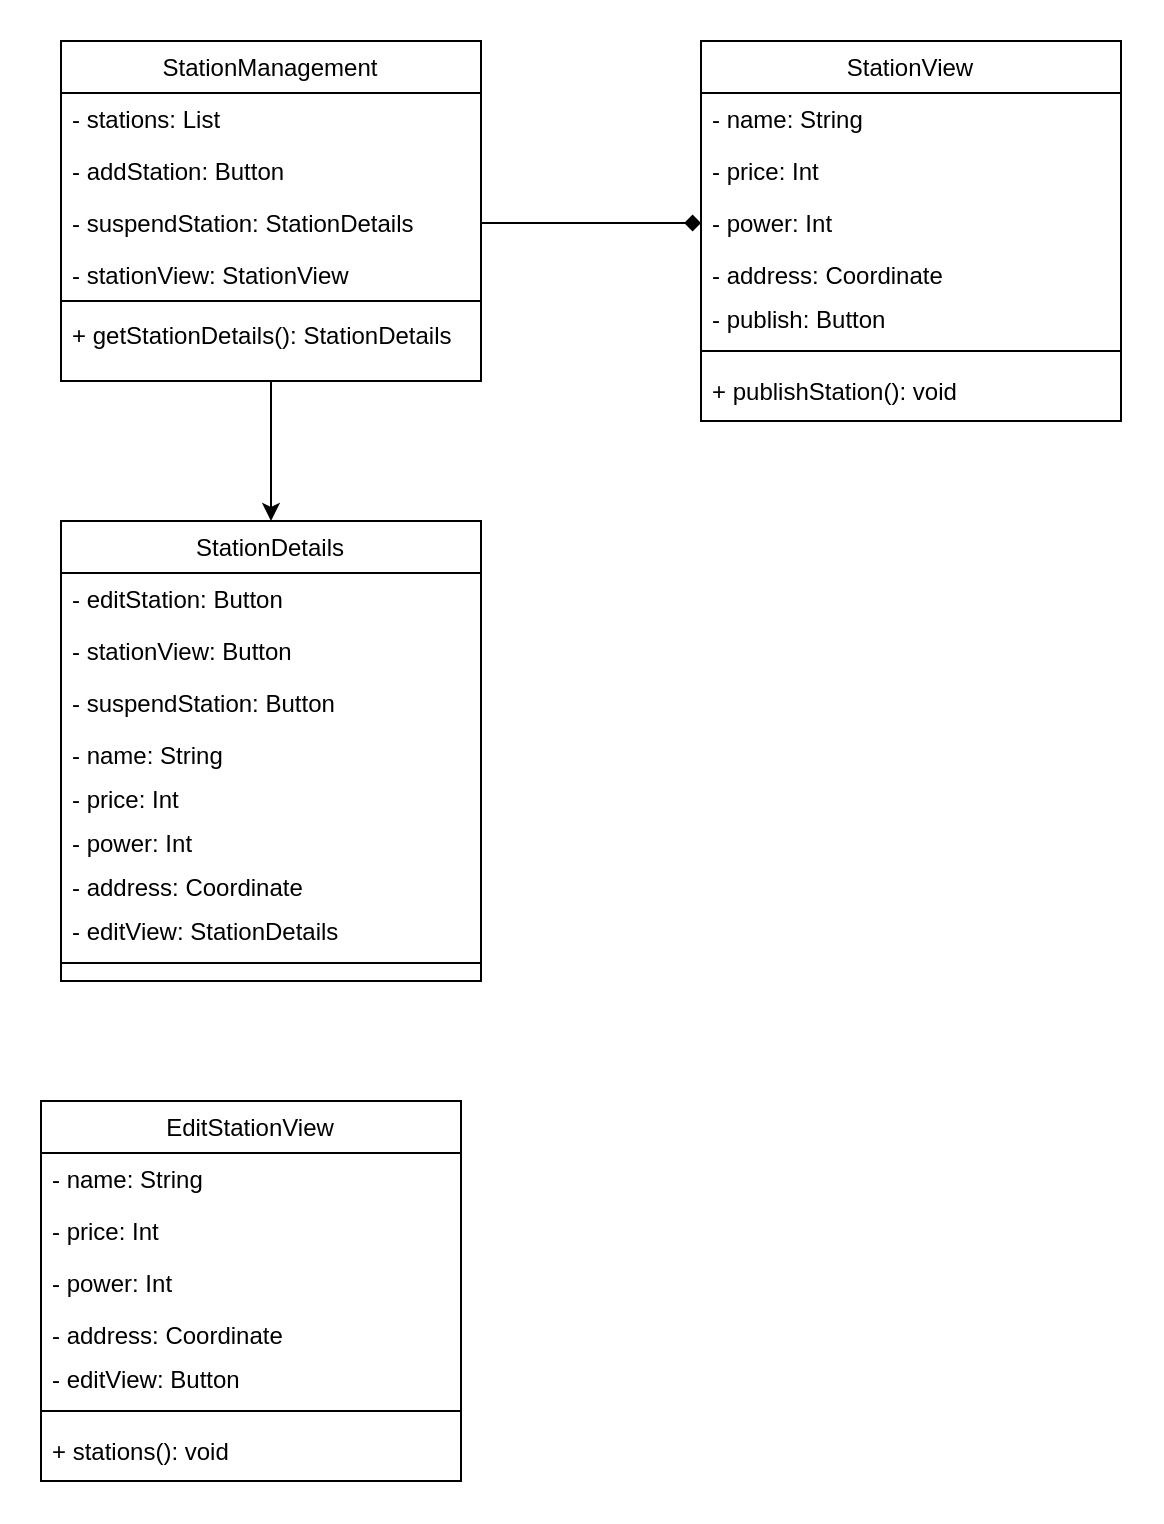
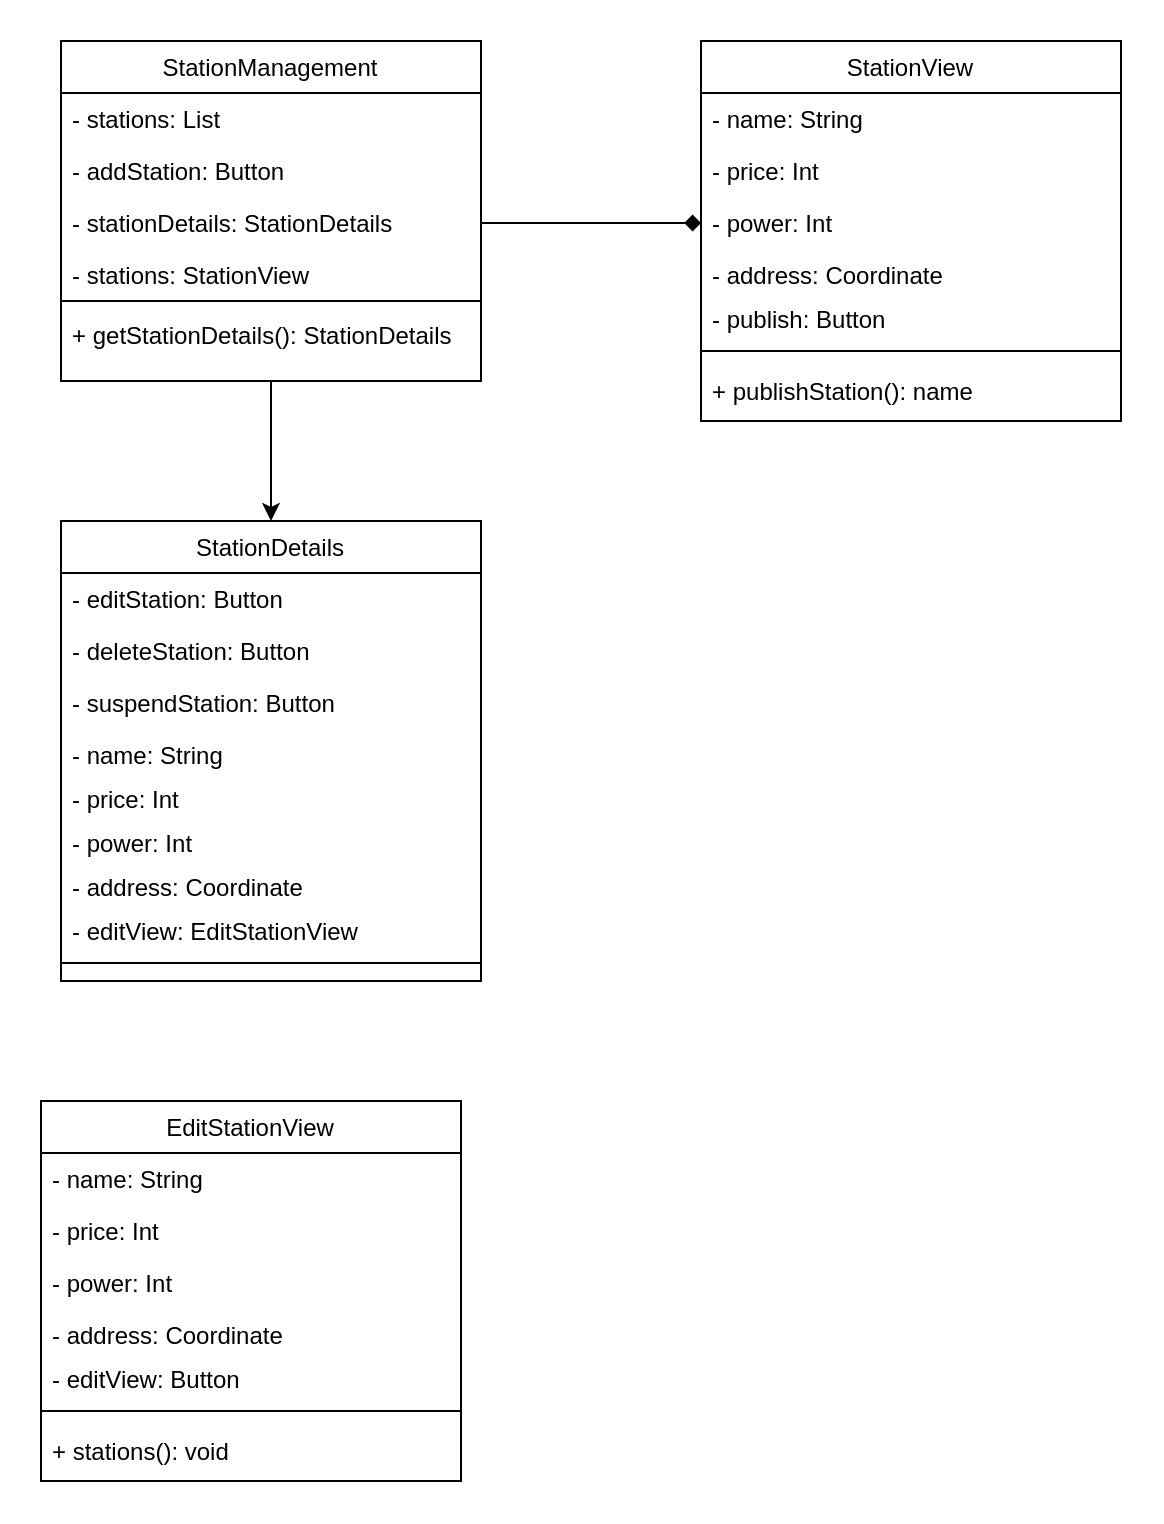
  <mxCell id="0" />
  <mxCell id="1" parent="0" />
  <mxCell id="2" style="edgeStyle=orthogonalEdgeStyle;rounded=0;orthogonalLoop=1;jettySize=auto;html=1;entryX=0.5;entryY=0;entryDx=0;entryDy=0;endArrow=classic;endFill=1;" edge="1" parent="1" source="3" target="10"><mxGeometry relative="1" as="geometry" /></mxCell>
  <mxCell id="3" value="StationManagement" style="swimlane;fontStyle=0;align=center;verticalAlign=top;childLayout=stackLayout;horizontal=1;startSize=26;horizontalStack=0;resizeParent=1;resizeLast=0;collapsible=1;marginBottom=0;rounded=0;shadow=0;strokeWidth=1;" parent="1" vertex="1"><mxGeometry x="30" y="20" width="210" height="170" as="geometry"><mxRectangle x="230" y="140" width="160" height="26" as="alternateBounds" /></mxGeometry></mxCell>
  <mxCell id="4" value="- stations: List" style="text;align=left;verticalAlign=top;spacingLeft=4;spacingRight=4;overflow=hidden;rotatable=0;points=[[0,0.5],[1,0.5]];portConstraint=eastwest;" parent="3" vertex="1"><mxGeometry y="26" width="210" height="26" as="geometry" /></mxCell>
  <mxCell id="5" value="- addStation: Button" style="text;align=left;verticalAlign=top;spacingLeft=4;spacingRight=4;overflow=hidden;rotatable=0;points=[[0,0.5],[1,0.5]];portConstraint=eastwest;rounded=0;shadow=0;html=0;" parent="3" vertex="1"><mxGeometry y="52" width="210" height="26" as="geometry" /></mxCell>
- <mxCell id="6" value="- suspendStation: StationDetails" style="text;align=left;verticalAlign=top;spacingLeft=4;spacingRight=4;overflow=hidden;rotatable=0;points=[[0,0.5],[1,0.5]];portConstraint=eastwest;rounded=0;shadow=0;html=0;" vertex="1" parent="3"><mxGeometry y="78" width="210" height="26" as="geometry" /></mxCell>
- <mxCell id="7" value="- stationView: StationView" style="text;align=left;verticalAlign=top;spacingLeft=4;spacingRight=4;overflow=hidden;rotatable=0;points=[[0,0.5],[1,0.5]];portConstraint=eastwest;rounded=0;shadow=0;html=0;" parent="3" vertex="1"><mxGeometry y="104" width="210" height="22" as="geometry" /></mxCell>
+ <mxCell id="6" value="- stationDetails: StationDetails" style="text;align=left;verticalAlign=top;spacingLeft=4;spacingRight=4;overflow=hidden;rotatable=0;points=[[0,0.5],[1,0.5]];portConstraint=eastwest;rounded=0;shadow=0;html=0;" vertex="1" parent="3"><mxGeometry y="78" width="210" height="26" as="geometry" /></mxCell>
+ <mxCell id="7" value="- stations: StationView" style="text;align=left;verticalAlign=top;spacingLeft=4;spacingRight=4;overflow=hidden;rotatable=0;points=[[0,0.5],[1,0.5]];portConstraint=eastwest;rounded=0;shadow=0;html=0;" parent="3" vertex="1"><mxGeometry y="104" width="210" height="22" as="geometry" /></mxCell>
  <mxCell id="8" value="" style="line;html=1;strokeWidth=1;align=left;verticalAlign=middle;spacingTop=-1;spacingLeft=3;spacingRight=3;rotatable=0;labelPosition=right;points=[];portConstraint=eastwest;" parent="3" vertex="1"><mxGeometry y="126" width="210" height="8" as="geometry" /></mxCell>
  <mxCell id="9" value="+ getStationDetails(): StationDetails" style="text;align=left;verticalAlign=top;spacingLeft=4;spacingRight=4;overflow=hidden;rotatable=0;points=[[0,0.5],[1,0.5]];portConstraint=eastwest;" parent="3" vertex="1"><mxGeometry y="134" width="210" height="26" as="geometry" /></mxCell>
  <mxCell id="10" value="StationDetails" style="swimlane;fontStyle=0;align=center;verticalAlign=top;childLayout=stackLayout;horizontal=1;startSize=26;horizontalStack=0;resizeParent=1;resizeLast=0;collapsible=1;marginBottom=0;rounded=0;shadow=0;strokeWidth=1;" vertex="1" parent="1"><mxGeometry x="30" y="260" width="210" height="230" as="geometry"><mxRectangle x="230" y="140" width="160" height="26" as="alternateBounds" /></mxGeometry></mxCell>
  <mxCell id="11" value="- editStation: Button " style="text;align=left;verticalAlign=top;spacingLeft=4;spacingRight=4;overflow=hidden;rotatable=0;points=[[0,0.5],[1,0.5]];portConstraint=eastwest;" vertex="1" parent="10"><mxGeometry y="26" width="210" height="26" as="geometry" /></mxCell>
- <mxCell id="12" value="- stationView: Button" style="text;align=left;verticalAlign=top;spacingLeft=4;spacingRight=4;overflow=hidden;rotatable=0;points=[[0,0.5],[1,0.5]];portConstraint=eastwest;rounded=0;shadow=0;html=0;" vertex="1" parent="10"><mxGeometry y="52" width="210" height="26" as="geometry" /></mxCell>
+ <mxCell id="12" value="- deleteStation: Button" style="text;align=left;verticalAlign=top;spacingLeft=4;spacingRight=4;overflow=hidden;rotatable=0;points=[[0,0.5],[1,0.5]];portConstraint=eastwest;rounded=0;shadow=0;html=0;" vertex="1" parent="10"><mxGeometry y="52" width="210" height="26" as="geometry" /></mxCell>
  <mxCell id="13" value="- suspendStation: Button" style="text;align=left;verticalAlign=top;spacingLeft=4;spacingRight=4;overflow=hidden;rotatable=0;points=[[0,0.5],[1,0.5]];portConstraint=eastwest;rounded=0;shadow=0;html=0;" vertex="1" parent="10"><mxGeometry y="78" width="210" height="26" as="geometry" /></mxCell>
  <mxCell id="14" value="- name: String" style="text;align=left;verticalAlign=top;spacingLeft=4;spacingRight=4;overflow=hidden;rotatable=0;points=[[0,0.5],[1,0.5]];portConstraint=eastwest;rounded=0;shadow=0;html=0;" vertex="1" parent="10"><mxGeometry y="104" width="210" height="22" as="geometry" /></mxCell>
  <mxCell id="15" value="- price: Int" style="text;align=left;verticalAlign=top;spacingLeft=4;spacingRight=4;overflow=hidden;rotatable=0;points=[[0,0.5],[1,0.5]];portConstraint=eastwest;rounded=0;shadow=0;html=0;" vertex="1" parent="10"><mxGeometry y="126" width="210" height="22" as="geometry" /></mxCell>
  <mxCell id="16" value="- power: Int" style="text;align=left;verticalAlign=top;spacingLeft=4;spacingRight=4;overflow=hidden;rotatable=0;points=[[0,0.5],[1,0.5]];portConstraint=eastwest;rounded=0;shadow=0;html=0;" vertex="1" parent="10"><mxGeometry y="148" width="210" height="22" as="geometry" /></mxCell>
  <mxCell id="17" value="- address: Coordinate" style="text;align=left;verticalAlign=top;spacingLeft=4;spacingRight=4;overflow=hidden;rotatable=0;points=[[0,0.5],[1,0.5]];portConstraint=eastwest;rounded=0;shadow=0;html=0;" vertex="1" parent="10"><mxGeometry y="170" width="210" height="22" as="geometry" /></mxCell>
- <mxCell id="18" value="- editView: StationDetails" style="text;align=left;verticalAlign=top;spacingLeft=4;spacingRight=4;overflow=hidden;rotatable=0;points=[[0,0.5],[1,0.5]];portConstraint=eastwest;rounded=0;shadow=0;html=0;" vertex="1" parent="10"><mxGeometry y="192" width="210" height="22" as="geometry" /></mxCell>
+ <mxCell id="18" value="- editView: EditStationView" style="text;align=left;verticalAlign=top;spacingLeft=4;spacingRight=4;overflow=hidden;rotatable=0;points=[[0,0.5],[1,0.5]];portConstraint=eastwest;rounded=0;shadow=0;html=0;" vertex="1" parent="10"><mxGeometry y="192" width="210" height="22" as="geometry" /></mxCell>
  <mxCell id="19" value="" style="line;html=1;strokeWidth=1;align=left;verticalAlign=middle;spacingTop=-1;spacingLeft=3;spacingRight=3;rotatable=0;labelPosition=right;points=[];portConstraint=eastwest;" vertex="1" parent="10"><mxGeometry y="214" width="210" height="14" as="geometry" /></mxCell>
  <mxCell id="20" value="EditStationView" style="swimlane;fontStyle=0;align=center;verticalAlign=top;childLayout=stackLayout;horizontal=1;startSize=26;horizontalStack=0;resizeParent=1;resizeLast=0;collapsible=1;marginBottom=0;rounded=0;shadow=0;strokeWidth=1;" vertex="1" parent="1"><mxGeometry x="20" y="550" width="210" height="190" as="geometry"><mxRectangle x="230" y="140" width="160" height="26" as="alternateBounds" /></mxGeometry></mxCell>
  <mxCell id="21" value="- name: String" style="text;align=left;verticalAlign=top;spacingLeft=4;spacingRight=4;overflow=hidden;rotatable=0;points=[[0,0.5],[1,0.5]];portConstraint=eastwest;" vertex="1" parent="20"><mxGeometry y="26" width="210" height="26" as="geometry" /></mxCell>
  <mxCell id="22" value="- price: Int" style="text;align=left;verticalAlign=top;spacingLeft=4;spacingRight=4;overflow=hidden;rotatable=0;points=[[0,0.5],[1,0.5]];portConstraint=eastwest;rounded=0;shadow=0;html=0;" vertex="1" parent="20"><mxGeometry y="52" width="210" height="26" as="geometry" /></mxCell>
  <mxCell id="23" value="- power: Int" style="text;align=left;verticalAlign=top;spacingLeft=4;spacingRight=4;overflow=hidden;rotatable=0;points=[[0,0.5],[1,0.5]];portConstraint=eastwest;rounded=0;shadow=0;html=0;" vertex="1" parent="20"><mxGeometry y="78" width="210" height="26" as="geometry" /></mxCell>
  <mxCell id="24" value="- address: Coordinate" style="text;align=left;verticalAlign=top;spacingLeft=4;spacingRight=4;overflow=hidden;rotatable=0;points=[[0,0.5],[1,0.5]];portConstraint=eastwest;rounded=0;shadow=0;html=0;" vertex="1" parent="20"><mxGeometry y="104" width="210" height="22" as="geometry" /></mxCell>
  <mxCell id="25" value="- editView: Button" style="text;align=left;verticalAlign=top;spacingLeft=4;spacingRight=4;overflow=hidden;rotatable=0;points=[[0,0.5],[1,0.5]];portConstraint=eastwest;rounded=0;shadow=0;html=0;" vertex="1" parent="20"><mxGeometry y="126" width="210" height="22" as="geometry" /></mxCell>
  <mxCell id="26" value="" style="line;html=1;strokeWidth=1;align=left;verticalAlign=middle;spacingTop=-1;spacingLeft=3;spacingRight=3;rotatable=0;labelPosition=right;points=[];portConstraint=eastwest;" vertex="1" parent="20"><mxGeometry y="148" width="210" height="14" as="geometry" /></mxCell>
  <mxCell id="27" value="+ stations(): void" style="text;align=left;verticalAlign=top;spacingLeft=4;spacingRight=4;overflow=hidden;rotatable=0;points=[[0,0.5],[1,0.5]];portConstraint=eastwest;rounded=0;shadow=0;html=0;" vertex="1" parent="20"><mxGeometry y="162" width="210" height="22" as="geometry" /></mxCell>
  <mxCell id="28" value="StationView" style="swimlane;fontStyle=0;align=center;verticalAlign=top;childLayout=stackLayout;horizontal=1;startSize=26;horizontalStack=0;resizeParent=1;resizeLast=0;collapsible=1;marginBottom=0;rounded=0;shadow=0;strokeWidth=1;" vertex="1" parent="1"><mxGeometry x="350" y="20" width="210" height="190" as="geometry"><mxRectangle x="230" y="140" width="160" height="26" as="alternateBounds" /></mxGeometry></mxCell>
  <mxCell id="29" value="- name: String" style="text;align=left;verticalAlign=top;spacingLeft=4;spacingRight=4;overflow=hidden;rotatable=0;points=[[0,0.5],[1,0.5]];portConstraint=eastwest;" vertex="1" parent="28"><mxGeometry y="26" width="210" height="26" as="geometry" /></mxCell>
  <mxCell id="30" value="- price: Int" style="text;align=left;verticalAlign=top;spacingLeft=4;spacingRight=4;overflow=hidden;rotatable=0;points=[[0,0.5],[1,0.5]];portConstraint=eastwest;rounded=0;shadow=0;html=0;" vertex="1" parent="28"><mxGeometry y="52" width="210" height="26" as="geometry" /></mxCell>
  <mxCell id="31" value="- power: Int" style="text;align=left;verticalAlign=top;spacingLeft=4;spacingRight=4;overflow=hidden;rotatable=0;points=[[0,0.5],[1,0.5]];portConstraint=eastwest;rounded=0;shadow=0;html=0;" vertex="1" parent="28"><mxGeometry y="78" width="210" height="26" as="geometry" /></mxCell>
  <mxCell id="32" value="- address: Coordinate" style="text;align=left;verticalAlign=top;spacingLeft=4;spacingRight=4;overflow=hidden;rotatable=0;points=[[0,0.5],[1,0.5]];portConstraint=eastwest;rounded=0;shadow=0;html=0;" vertex="1" parent="28"><mxGeometry y="104" width="210" height="22" as="geometry" /></mxCell>
  <mxCell id="33" value="- publish: Button" style="text;align=left;verticalAlign=top;spacingLeft=4;spacingRight=4;overflow=hidden;rotatable=0;points=[[0,0.5],[1,0.5]];portConstraint=eastwest;rounded=0;shadow=0;html=0;" vertex="1" parent="28"><mxGeometry y="126" width="210" height="22" as="geometry" /></mxCell>
  <mxCell id="34" value="" style="line;html=1;strokeWidth=1;align=left;verticalAlign=middle;spacingTop=-1;spacingLeft=3;spacingRight=3;rotatable=0;labelPosition=right;points=[];portConstraint=eastwest;" vertex="1" parent="28"><mxGeometry y="148" width="210" height="14" as="geometry" /></mxCell>
- <mxCell id="35" value="+ publishStation(): void" style="text;align=left;verticalAlign=top;spacingLeft=4;spacingRight=4;overflow=hidden;rotatable=0;points=[[0,0.5],[1,0.5]];portConstraint=eastwest;rounded=0;shadow=0;html=0;" vertex="1" parent="28"><mxGeometry y="162" width="210" height="22" as="geometry" /></mxCell>
+ <mxCell id="35" value="+ publishStation(): name" style="text;align=left;verticalAlign=top;spacingLeft=4;spacingRight=4;overflow=hidden;rotatable=0;points=[[0,0.5],[1,0.5]];portConstraint=eastwest;rounded=0;shadow=0;html=0;" vertex="1" parent="28"><mxGeometry y="162" width="210" height="22" as="geometry" /></mxCell>
  <mxCell id="36" style="edgeStyle=orthogonalEdgeStyle;rounded=0;orthogonalLoop=1;jettySize=auto;html=1;endArrow=diamond;endFill=1;" edge="1" parent="1" source="6" target="31"><mxGeometry relative="1" as="geometry" /></mxCell>
